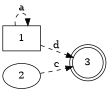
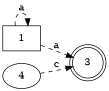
  digraph {
    rankdir=LR
    edge [style=dashed]
    1 [shape=box]
    3 [peripheries=2 shape=circle]
-   2 [shape=ellipse]
+   2 [shape=ellipse label=4]
    1 -> 1 [label=a]
-   1 -> 3 [label=d]
+   1 -> 3 [label=a]
    2 -> 3 [label=c]
  }
